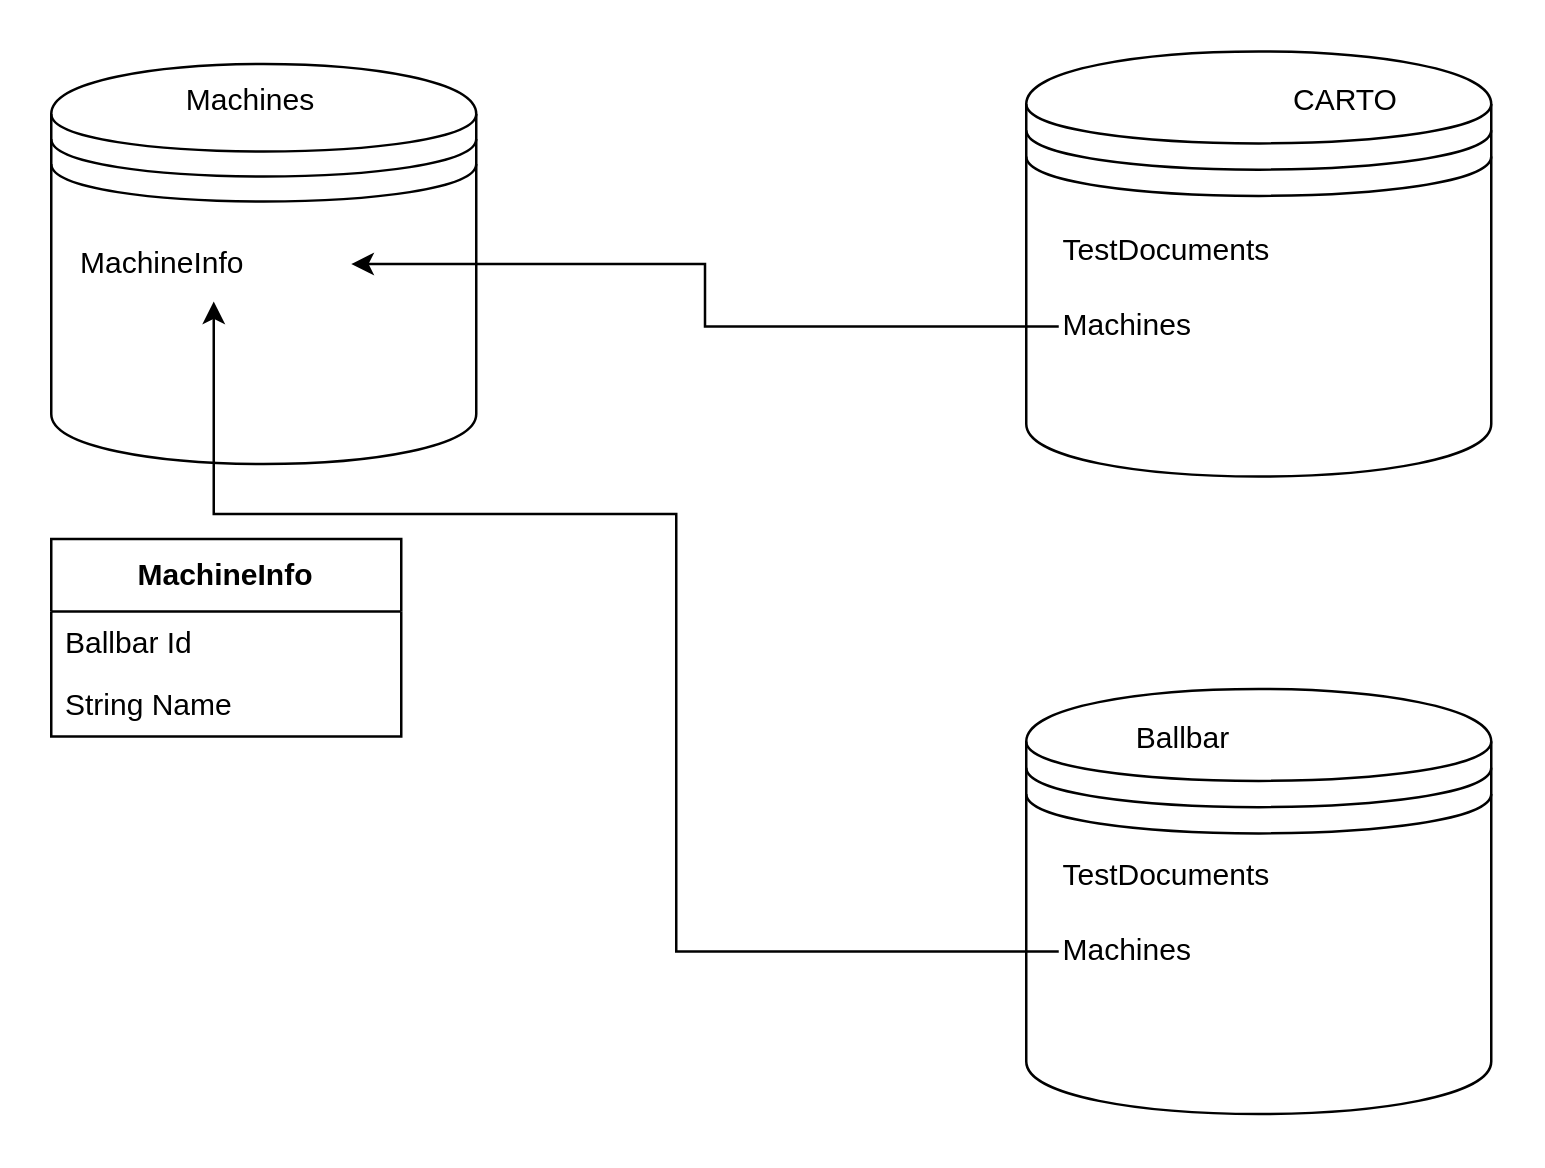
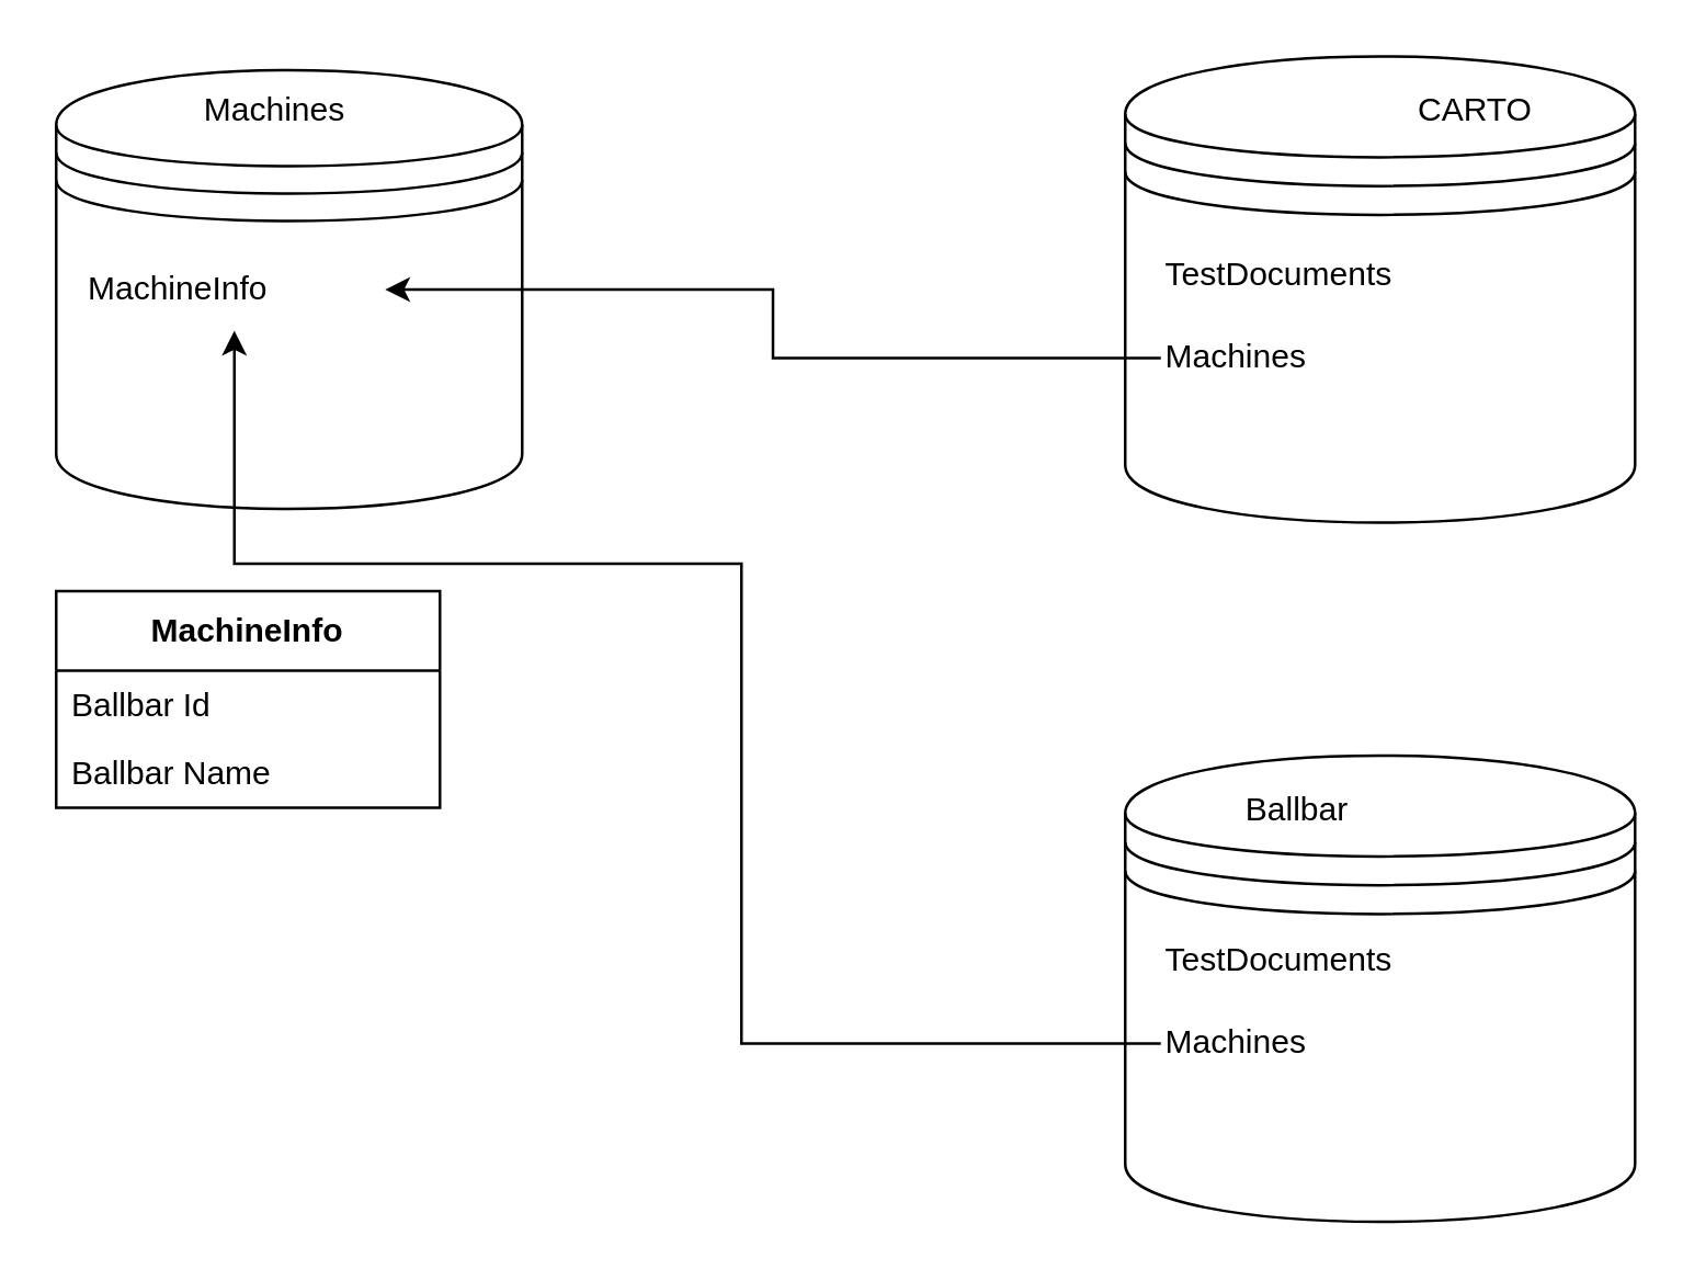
  <mxCell id="0" />
  <mxCell id="1" parent="0" />
  <mxCell id="2" value="" style="shape=datastore;whiteSpace=wrap;html=1;" vertex="1" parent="1"><mxGeometry x="20" y="25" width="170" height="160" as="geometry" /></mxCell>
  <mxCell id="3" value="" style="shape=datastore;whiteSpace=wrap;html=1;" vertex="1" parent="1"><mxGeometry x="410" y="275" width="186" height="170" as="geometry" /></mxCell>
  <mxCell id="4" value="" style="shape=datastore;whiteSpace=wrap;html=1;" vertex="1" parent="1"><mxGeometry x="410" y="20" width="186" height="170" as="geometry" /></mxCell>
  <mxCell id="5" value="CARTO" style="text;html=1;align=center;verticalAlign=middle;whiteSpace=wrap;rounded=0;" vertex="1" parent="1"><mxGeometry x="508" y="25" width="60" height="30" as="geometry" /></mxCell>
  <mxCell id="6" value="Ballbar" style="text;html=1;align=center;verticalAlign=middle;whiteSpace=wrap;rounded=0;" vertex="1" parent="1"><mxGeometry x="443" y="280" width="60" height="30" as="geometry" /></mxCell>
  <mxCell id="7" value="TestDocuments" style="text;html=1;align=left;verticalAlign=middle;whiteSpace=wrap;rounded=0;" vertex="1" parent="1"><mxGeometry x="423" y="335" width="110" height="30" as="geometry" /></mxCell>
  <mxCell id="8" style="edgeStyle=orthogonalEdgeStyle;rounded=0;orthogonalLoop=1;jettySize=auto;html=1;" edge="1" parent="1" source="9" target="14"><mxGeometry relative="1" as="geometry"><Array as="points"><mxPoint x="270" y="380" /><mxPoint x="270" y="205" /><mxPoint x="85" y="205" /></Array></mxGeometry></mxCell>
  <mxCell id="9" value="Machines" style="text;html=1;align=left;verticalAlign=middle;whiteSpace=wrap;rounded=0;" vertex="1" parent="1"><mxGeometry x="423" y="365" width="110" height="30" as="geometry" /></mxCell>
  <mxCell id="10" value="TestDocuments" style="text;html=1;align=left;verticalAlign=middle;whiteSpace=wrap;rounded=0;" vertex="1" parent="1"><mxGeometry x="423" y="85" width="110" height="30" as="geometry" /></mxCell>
  <mxCell id="11" style="edgeStyle=orthogonalEdgeStyle;rounded=0;orthogonalLoop=1;jettySize=auto;html=1;" edge="1" parent="1" source="12" target="14"><mxGeometry relative="1" as="geometry" /></mxCell>
  <mxCell id="12" value="Machines" style="text;html=1;align=left;verticalAlign=middle;whiteSpace=wrap;rounded=0;" vertex="1" parent="1"><mxGeometry x="423" y="115" width="110" height="30" as="geometry" /></mxCell>
  <mxCell id="13" value="Machines" style="text;html=1;align=center;verticalAlign=middle;whiteSpace=wrap;rounded=0;" vertex="1" parent="1"><mxGeometry x="70" y="25" width="60" height="30" as="geometry" /></mxCell>
  <mxCell id="14" value="MachineInfo" style="text;html=1;align=left;verticalAlign=middle;whiteSpace=wrap;rounded=0;" vertex="1" parent="1"><mxGeometry x="30" y="90" width="110" height="30" as="geometry" /></mxCell>
  <mxCell id="15" value="MachineInfo" style="swimlane;fontStyle=1;align=center;verticalAlign=middle;childLayout=stackLayout;horizontal=1;startSize=29;horizontalStack=0;resizeParent=1;resizeParentMax=0;resizeLast=0;collapsible=0;marginBottom=0;html=1;whiteSpace=wrap;" vertex="1" parent="1"><mxGeometry x="20" y="215" width="140" height="79" as="geometry" /></mxCell>
  <mxCell id="16" value="Ballbar Id" style="text;html=1;strokeColor=none;fillColor=none;align=left;verticalAlign=middle;spacingLeft=4;spacingRight=4;overflow=hidden;rotatable=0;points=[[0,0.5],[1,0.5]];portConstraint=eastwest;whiteSpace=wrap;" vertex="1" parent="15"><mxGeometry y="29" width="140" height="25" as="geometry" /></mxCell>
- <mxCell id="17" value="String Name" style="text;html=1;strokeColor=none;fillColor=none;align=left;verticalAlign=middle;spacingLeft=4;spacingRight=4;overflow=hidden;rotatable=0;points=[[0,0.5],[1,0.5]];portConstraint=eastwest;whiteSpace=wrap;" vertex="1" parent="15"><mxGeometry y="54" width="140" height="25" as="geometry" /></mxCell>
+ <mxCell id="17" value="Ballbar Name" style="text;html=1;strokeColor=none;fillColor=none;align=left;verticalAlign=middle;spacingLeft=4;spacingRight=4;overflow=hidden;rotatable=0;points=[[0,0.5],[1,0.5]];portConstraint=eastwest;whiteSpace=wrap;" vertex="1" parent="15"><mxGeometry y="54" width="140" height="25" as="geometry" /></mxCell>
